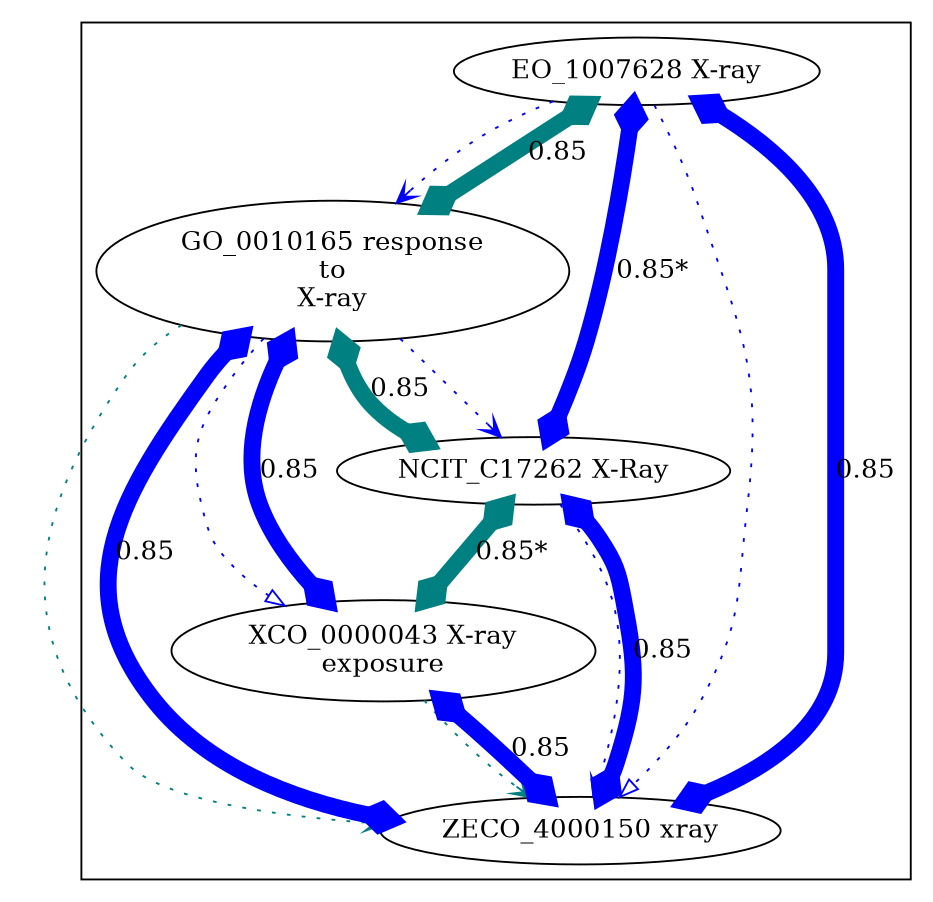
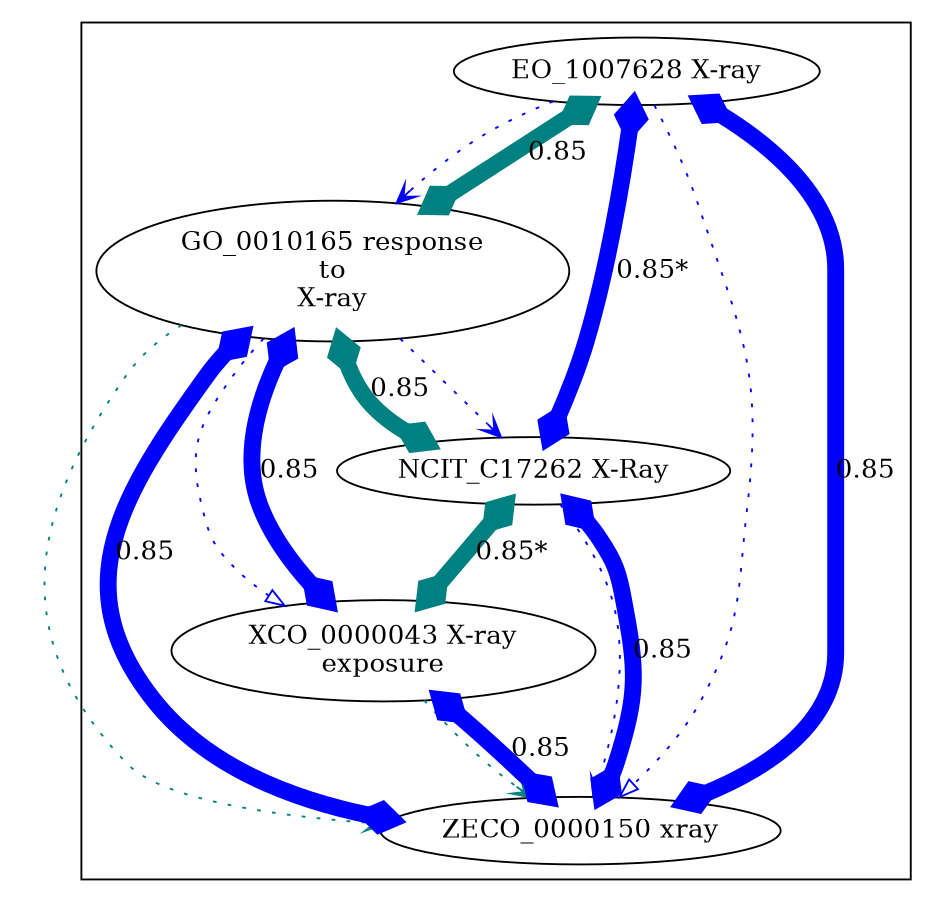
  digraph {
    edge [arrowhead=ediamond color=blue penwidth=9 style=solid arrowtail=ediamond dir=both]
    n1 [label="GO_0010165 response\nto\nX-ray"]
    n2 [label="XCO_0000043 X-ray\nexposure"]
    n3 [label="EO_1007628 X-ray"]
    n4 [label="NCIT_C17262 X-Ray"]
-   n5 [label="ZECO_4000150 xray"]
+   n5 [label="ZECO_0000150 xray"]
    subgraph cluster_1 {
      n1
      n2
      n3
      n4
      n5
    }
    n1 -> n2 [arrowhead=onormal penwidth=1 style=dotted arrowtail="" dir=""]
    n1 -> n2 [label=0.85]
    n1 -> n4 [arrowhead=vee penwidth=1 style=dotted arrowtail="" dir=""]
    n1 -> n4 [color=teal label=0.85]
    n1 -> n5 [arrowhead=vee color=teal penwidth=1 style=dotted arrowtail="" dir=""]
    n1 -> n5 [label=0.85]
    n2 -> n5 [arrowhead=vee color=teal penwidth=1 style=dotted arrowtail="" dir=""]
    n2 -> n5 [label=0.85]
    n3 -> n1 [arrowhead=vee penwidth=1 style=dotted arrowtail="" dir=""]
    n3 -> n1 [color=teal label=0.85]
    n3 -> n4 [label="0.85*"]
    n3 -> n5 [arrowhead=onormal penwidth=1 style=dotted arrowtail="" dir=""]
    n3 -> n5 [label=0.85]
    n4 -> n2 [color=teal label="0.85*"]
    n4 -> n5 [arrowhead=vee penwidth=1 style=dotted arrowtail="" dir=""]
    n4 -> n5 [label=0.85]
  }
